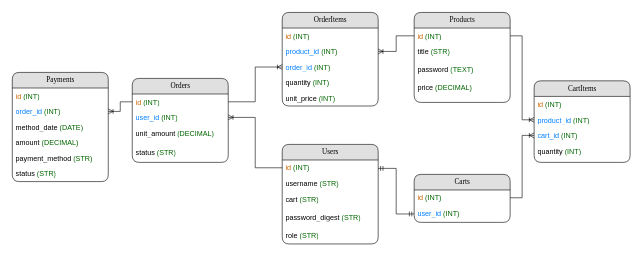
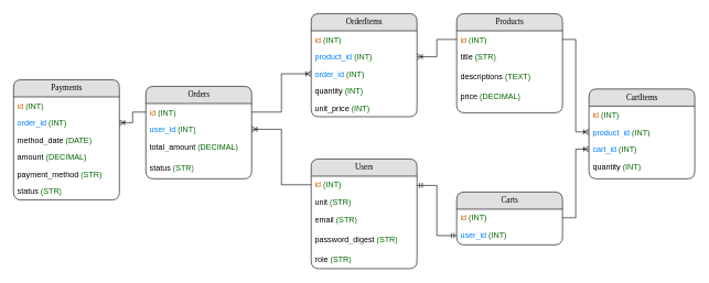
  <mxCell id="0" />
  <mxCell id="1" parent="0" />
  <mxCell id="2" value="Users" style="swimlane;html=1;fontStyle=0;childLayout=stackLayout;horizontal=1;startSize=26;fillColor=#e0e0e0;horizontalStack=0;resizeParent=1;resizeLast=0;collapsible=1;marginBottom=0;swimlaneFillColor=#ffffff;align=center;rounded=1;shadow=0;comic=0;labelBackgroundColor=none;strokeWidth=1;fontFamily=Verdana;fontSize=12" parent="1" vertex="1"><mxGeometry x="470" y="240" width="160" height="166" as="geometry"><mxRectangle x="160" y="74" width="70" height="30" as="alternateBounds" /></mxGeometry></mxCell>
  <mxCell id="3" value="&lt;font color=&quot;#cc6600&quot;&gt;id&lt;/font&gt; &lt;font color=&quot;#006600&quot;&gt;(INT)&lt;/font&gt;" style="text;html=1;strokeColor=none;fillColor=none;spacingLeft=4;spacingRight=4;whiteSpace=wrap;overflow=hidden;rotatable=0;points=[[0,0.5],[1,0.5]];portConstraint=eastwest;align=left;" vertex="1" parent="2"><mxGeometry y="26" width="160" height="26" as="geometry" /></mxCell>
- <mxCell id="4" value="username &lt;font color=&quot;#006600&quot;&gt;(STR)&lt;/font&gt;" style="text;html=1;strokeColor=none;fillColor=none;spacingLeft=4;spacingRight=4;whiteSpace=wrap;overflow=hidden;rotatable=0;points=[[0,0.5],[1,0.5]];portConstraint=eastwest;" parent="2" vertex="1"><mxGeometry y="52" width="160" height="26" as="geometry" /></mxCell>
- <mxCell id="5" value="cart &lt;font color=&quot;#006600&quot;&gt;(STR)&lt;/font&gt;" style="text;html=1;strokeColor=none;fillColor=none;spacingLeft=4;spacingRight=4;whiteSpace=wrap;overflow=hidden;rotatable=0;points=[[0,0.5],[1,0.5]];portConstraint=eastwest;" parent="2" vertex="1"><mxGeometry y="78" width="160" height="30" as="geometry" /></mxCell>
+ <mxCell id="4" value="unit &lt;font color=&quot;#006600&quot;&gt;(STR)&lt;/font&gt;" style="text;html=1;strokeColor=none;fillColor=none;spacingLeft=4;spacingRight=4;whiteSpace=wrap;overflow=hidden;rotatable=0;points=[[0,0.5],[1,0.5]];portConstraint=eastwest;" parent="2" vertex="1"><mxGeometry y="52" width="160" height="26" as="geometry" /></mxCell>
+ <mxCell id="5" value="email &lt;font color=&quot;#006600&quot;&gt;(STR)&lt;/font&gt;" style="text;html=1;strokeColor=none;fillColor=none;spacingLeft=4;spacingRight=4;whiteSpace=wrap;overflow=hidden;rotatable=0;points=[[0,0.5],[1,0.5]];portConstraint=eastwest;" parent="2" vertex="1"><mxGeometry y="78" width="160" height="30" as="geometry" /></mxCell>
  <mxCell id="6" value="password_digest &lt;font color=&quot;#006600&quot;&gt;(STR)&lt;/font&gt;" style="text;html=1;strokeColor=none;fillColor=none;spacingLeft=4;spacingRight=4;whiteSpace=wrap;overflow=hidden;rotatable=0;points=[[0,0.5],[1,0.5]];portConstraint=eastwest;" vertex="1" parent="2"><mxGeometry y="108" width="160" height="30" as="geometry" /></mxCell>
  <mxCell id="7" value="role &lt;font color=&quot;#006600&quot;&gt;(STR)&lt;/font&gt;" style="text;html=1;strokeColor=none;fillColor=none;spacingLeft=4;spacingRight=4;whiteSpace=wrap;overflow=hidden;rotatable=0;points=[[0,0.5],[1,0.5]];portConstraint=eastwest;" vertex="1" parent="2"><mxGeometry y="138" width="160" height="20" as="geometry" /></mxCell>
  <mxCell id="8" value="Payments" style="swimlane;html=1;fontStyle=0;childLayout=stackLayout;horizontal=1;startSize=26;fillColor=#e0e0e0;horizontalStack=0;resizeParent=1;resizeLast=0;collapsible=1;marginBottom=0;swimlaneFillColor=#ffffff;align=center;rounded=1;shadow=0;comic=0;labelBackgroundColor=none;strokeWidth=1;fontFamily=Verdana;fontSize=12" parent="1" vertex="1"><mxGeometry x="20" y="120" width="160" height="182" as="geometry" /></mxCell>
  <mxCell id="9" value="&lt;font color=&quot;#cc6600&quot;&gt;id &lt;/font&gt;&lt;font color=&quot;#006600&quot;&gt;(INT)&lt;/font&gt;" style="text;html=1;strokeColor=none;fillColor=none;spacingLeft=4;spacingRight=4;whiteSpace=wrap;overflow=hidden;rotatable=0;points=[[0,0.5],[1,0.5]];portConstraint=eastwest;" parent="8" vertex="1"><mxGeometry y="26" width="160" height="26" as="geometry" /></mxCell>
  <mxCell id="10" value="&lt;font color=&quot;#007fff&quot;&gt;order_id &lt;/font&gt;&lt;font color=&quot;#006600&quot;&gt;(INT)&lt;/font&gt;" style="text;html=1;strokeColor=none;fillColor=none;spacingLeft=4;spacingRight=4;whiteSpace=wrap;overflow=hidden;rotatable=0;points=[[0,0.5],[1,0.5]];portConstraint=eastwest;" parent="8" vertex="1"><mxGeometry y="52" width="160" height="26" as="geometry" /></mxCell>
  <mxCell id="11" value="method_date &lt;font color=&quot;#006600&quot;&gt;(DATE)&lt;/font&gt;" style="text;html=1;strokeColor=none;fillColor=none;spacingLeft=4;spacingRight=4;whiteSpace=wrap;overflow=hidden;rotatable=0;points=[[0,0.5],[1,0.5]];portConstraint=eastwest;" parent="8" vertex="1"><mxGeometry y="78" width="160" height="26" as="geometry" /></mxCell>
  <mxCell id="12" value="amount &lt;font color=&quot;#006600&quot;&gt;(DECIMAL)&lt;/font&gt;" style="text;html=1;strokeColor=none;fillColor=none;spacingLeft=4;spacingRight=4;whiteSpace=wrap;overflow=hidden;rotatable=0;points=[[0,0.5],[1,0.5]];portConstraint=eastwest;" vertex="1" parent="8"><mxGeometry y="104" width="160" height="26" as="geometry" /></mxCell>
  <mxCell id="13" value="payment_method &lt;font color=&quot;#006600&quot;&gt;(STR)&lt;/font&gt;" style="text;html=1;strokeColor=none;fillColor=none;spacingLeft=4;spacingRight=4;whiteSpace=wrap;overflow=hidden;rotatable=0;points=[[0,0.5],[1,0.5]];portConstraint=eastwest;" vertex="1" parent="8"><mxGeometry y="130" width="160" height="26" as="geometry" /></mxCell>
  <mxCell id="14" value="status&amp;nbsp;&lt;font color=&quot;#006600&quot;&gt;(STR)&lt;/font&gt;" style="text;html=1;strokeColor=none;fillColor=none;spacingLeft=4;spacingRight=4;whiteSpace=wrap;overflow=hidden;rotatable=0;points=[[0,0.5],[1,0.5]];portConstraint=eastwest;" vertex="1" parent="8"><mxGeometry y="156" width="160" height="26" as="geometry" /></mxCell>
  <mxCell id="15" value="Products" style="swimlane;html=1;fontStyle=0;childLayout=stackLayout;horizontal=1;startSize=26;fillColor=#e0e0e0;horizontalStack=0;resizeParent=1;resizeLast=0;collapsible=1;marginBottom=0;swimlaneFillColor=#ffffff;align=center;rounded=1;shadow=0;comic=0;labelBackgroundColor=none;strokeWidth=1;fontFamily=Verdana;fontSize=12" vertex="1" parent="1"><mxGeometry x="690" y="20" width="160" height="150" as="geometry"><mxRectangle x="160" y="74" width="70" height="30" as="alternateBounds" /></mxGeometry></mxCell>
  <mxCell id="16" value="&lt;span style=&quot;background-color: rgb(255, 255, 255);&quot;&gt;&lt;font color=&quot;#cc6600&quot;&gt;id&lt;/font&gt; &lt;font color=&quot;#006600&quot;&gt;(INT)&lt;/font&gt;&lt;/span&gt;" style="text;html=1;strokeColor=none;fillColor=none;spacingLeft=4;spacingRight=4;whiteSpace=wrap;overflow=hidden;rotatable=0;points=[[0,0.5],[1,0.5]];portConstraint=eastwest;" vertex="1" parent="15"><mxGeometry y="26" width="160" height="26" as="geometry" /></mxCell>
  <mxCell id="17" value="title &lt;font color=&quot;#006600&quot;&gt;(STR)&lt;/font&gt;" style="text;html=1;strokeColor=none;fillColor=none;spacingLeft=4;spacingRight=4;whiteSpace=wrap;overflow=hidden;rotatable=0;points=[[0,0.5],[1,0.5]];portConstraint=eastwest;" vertex="1" parent="15"><mxGeometry y="52" width="160" height="30" as="geometry" /></mxCell>
- <mxCell id="18" value="password &lt;font color=&quot;#006600&quot;&gt;(TEXT)&lt;/font&gt;" style="text;html=1;strokeColor=none;fillColor=none;spacingLeft=4;spacingRight=4;whiteSpace=wrap;overflow=hidden;rotatable=0;points=[[0,0.5],[1,0.5]];portConstraint=eastwest;" vertex="1" parent="15"><mxGeometry y="82" width="160" height="30" as="geometry" /></mxCell>
+ <mxCell id="18" value="descriptions &lt;font color=&quot;#006600&quot;&gt;(TEXT)&lt;/font&gt;" style="text;html=1;strokeColor=none;fillColor=none;spacingLeft=4;spacingRight=4;whiteSpace=wrap;overflow=hidden;rotatable=0;points=[[0,0.5],[1,0.5]];portConstraint=eastwest;" vertex="1" parent="15"><mxGeometry y="82" width="160" height="30" as="geometry" /></mxCell>
  <mxCell id="19" value="price &lt;font color=&quot;#006600&quot;&gt;(DECIMAL)&lt;/font&gt;" style="text;html=1;strokeColor=none;fillColor=none;spacingLeft=4;spacingRight=4;whiteSpace=wrap;overflow=hidden;rotatable=0;points=[[0,0.5],[1,0.5]];portConstraint=eastwest;" vertex="1" parent="15"><mxGeometry y="112" width="160" height="20" as="geometry" /></mxCell>
  <mxCell id="20" value="Orders" style="swimlane;html=1;fontStyle=0;childLayout=stackLayout;horizontal=1;startSize=26;fillColor=#e0e0e0;horizontalStack=0;resizeParent=1;resizeLast=0;collapsible=1;marginBottom=0;swimlaneFillColor=#ffffff;align=center;rounded=1;shadow=0;comic=0;labelBackgroundColor=none;strokeWidth=1;fontFamily=Verdana;fontSize=12" vertex="1" parent="1"><mxGeometry x="220" y="130" width="160" height="140" as="geometry"><mxRectangle x="160" y="74" width="70" height="30" as="alternateBounds" /></mxGeometry></mxCell>
  <mxCell id="21" value="&lt;font color=&quot;#cc6600&quot;&gt;id &lt;/font&gt;&lt;font color=&quot;#006600&quot;&gt;(INT)&lt;/font&gt;" style="text;html=1;strokeColor=none;fillColor=none;spacingLeft=4;spacingRight=4;whiteSpace=wrap;overflow=hidden;rotatable=0;points=[[0,0.5],[1,0.5]];portConstraint=eastwest;" vertex="1" parent="20"><mxGeometry y="26" width="160" height="26" as="geometry" /></mxCell>
  <mxCell id="22" value="&lt;font color=&quot;#007fff&quot;&gt;user_id&amp;nbsp;&lt;/font&gt;&lt;font color=&quot;#006600&quot;&gt;(INT)&lt;/font&gt;" style="text;html=1;strokeColor=none;fillColor=none;spacingLeft=4;spacingRight=4;whiteSpace=wrap;overflow=hidden;rotatable=0;points=[[0,0.5],[1,0.5]];portConstraint=eastwest;" vertex="1" parent="20"><mxGeometry y="52" width="160" height="26" as="geometry" /></mxCell>
- <mxCell id="23" value="unit_amount &lt;font color=&quot;#006600&quot;&gt;(DECIMAL)&lt;/font&gt;" style="text;html=1;strokeColor=none;fillColor=none;spacingLeft=4;spacingRight=4;whiteSpace=wrap;overflow=hidden;rotatable=0;points=[[0,0.5],[1,0.5]];portConstraint=eastwest;" vertex="1" parent="20"><mxGeometry y="78" width="160" height="32" as="geometry" /></mxCell>
+ <mxCell id="23" value="total_amount &lt;font color=&quot;#006600&quot;&gt;(DECIMAL)&lt;/font&gt;" style="text;html=1;strokeColor=none;fillColor=none;spacingLeft=4;spacingRight=4;whiteSpace=wrap;overflow=hidden;rotatable=0;points=[[0,0.5],[1,0.5]];portConstraint=eastwest;" vertex="1" parent="20"><mxGeometry y="78" width="160" height="32" as="geometry" /></mxCell>
  <mxCell id="24" value="status &lt;font color=&quot;#006600&quot;&gt;(STR)&lt;/font&gt;" style="text;html=1;strokeColor=none;fillColor=none;spacingLeft=4;spacingRight=4;whiteSpace=wrap;overflow=hidden;rotatable=0;points=[[0,0.5],[1,0.5]];portConstraint=eastwest;" vertex="1" parent="20"><mxGeometry y="110" width="160" height="30" as="geometry" /></mxCell>
  <mxCell id="25" value="Carts" style="swimlane;html=1;fontStyle=0;childLayout=stackLayout;horizontal=1;startSize=26;fillColor=#e0e0e0;horizontalStack=0;resizeParent=1;resizeLast=0;collapsible=1;marginBottom=0;swimlaneFillColor=#ffffff;align=center;rounded=1;shadow=0;comic=0;labelBackgroundColor=none;strokeWidth=1;fontFamily=Verdana;fontSize=12" vertex="1" parent="1"><mxGeometry x="690" y="290" width="160" height="80" as="geometry" /></mxCell>
  <mxCell id="26" value="&lt;font color=&quot;#cc6600&quot;&gt;id &lt;/font&gt;&lt;font color=&quot;#006600&quot;&gt;(INT)&lt;/font&gt;" style="text;html=1;strokeColor=none;fillColor=none;spacingLeft=4;spacingRight=4;whiteSpace=wrap;overflow=hidden;rotatable=0;points=[[0,0.5],[1,0.5]];portConstraint=eastwest;" vertex="1" parent="25"><mxGeometry y="26" width="160" height="26" as="geometry" /></mxCell>
  <mxCell id="27" value="&lt;font color=&quot;#007fff&quot;&gt;user_id &lt;/font&gt;&lt;font color=&quot;#006600&quot;&gt;(INT)&lt;/font&gt;" style="text;html=1;strokeColor=none;fillColor=none;spacingLeft=4;spacingRight=4;whiteSpace=wrap;overflow=hidden;rotatable=0;points=[[0,0.5],[1,0.5]];portConstraint=eastwest;" vertex="1" parent="25"><mxGeometry y="52" width="160" height="28" as="geometry" /></mxCell>
  <mxCell id="28" value="CartItems" style="swimlane;html=1;fontStyle=0;childLayout=stackLayout;horizontal=1;startSize=26;fillColor=#e0e0e0;horizontalStack=0;resizeParent=1;resizeLast=0;collapsible=1;marginBottom=0;swimlaneFillColor=#ffffff;align=center;rounded=1;shadow=0;comic=0;labelBackgroundColor=none;strokeWidth=1;fontFamily=Verdana;fontSize=12" vertex="1" parent="1"><mxGeometry x="890" y="134" width="160" height="136" as="geometry" /></mxCell>
  <mxCell id="29" value="&lt;font color=&quot;#cc6600&quot;&gt;id &lt;/font&gt;&lt;font color=&quot;#006600&quot;&gt;(INT)&lt;/font&gt;" style="text;html=1;strokeColor=none;fillColor=none;spacingLeft=4;spacingRight=4;whiteSpace=wrap;overflow=hidden;rotatable=0;points=[[0,0.5],[1,0.5]];portConstraint=eastwest;" vertex="1" parent="28"><mxGeometry y="26" width="160" height="26" as="geometry" /></mxCell>
  <mxCell id="30" value="&lt;font color=&quot;#007fff&quot;&gt;product_id &lt;/font&gt;&lt;font color=&quot;#006600&quot;&gt;(INT)&lt;/font&gt;" style="text;html=1;strokeColor=none;fillColor=none;spacingLeft=4;spacingRight=4;whiteSpace=wrap;overflow=hidden;rotatable=0;points=[[0,0.5],[1,0.5]];portConstraint=eastwest;" vertex="1" parent="28"><mxGeometry y="52" width="160" height="26" as="geometry" /></mxCell>
  <mxCell id="31" value="&lt;font color=&quot;#007fff&quot;&gt;cart_id &lt;/font&gt;&lt;font color=&quot;#006600&quot;&gt;(INT)&lt;/font&gt;" style="text;html=1;strokeColor=none;fillColor=none;spacingLeft=4;spacingRight=4;whiteSpace=wrap;overflow=hidden;rotatable=0;points=[[0,0.5],[1,0.5]];portConstraint=eastwest;" vertex="1" parent="28"><mxGeometry y="78" width="160" height="26" as="geometry" /></mxCell>
  <mxCell id="32" value="quantity &lt;font color=&quot;#006600&quot;&gt;(INT)&lt;/font&gt;" style="text;html=1;strokeColor=none;fillColor=none;spacingLeft=4;spacingRight=4;whiteSpace=wrap;overflow=hidden;rotatable=0;points=[[0,0.5],[1,0.5]];portConstraint=eastwest;" vertex="1" parent="28"><mxGeometry y="104" width="160" height="26" as="geometry" /></mxCell>
  <mxCell id="33" value="OrderItems" style="swimlane;html=1;fontStyle=0;childLayout=stackLayout;horizontal=1;startSize=26;fillColor=#e0e0e0;horizontalStack=0;resizeParent=1;resizeLast=0;collapsible=1;marginBottom=0;swimlaneFillColor=#ffffff;align=center;rounded=1;shadow=0;comic=0;labelBackgroundColor=none;strokeWidth=1;fontFamily=Verdana;fontSize=12" vertex="1" parent="1"><mxGeometry x="470" y="20" width="160" height="156" as="geometry" /></mxCell>
  <mxCell id="34" value="&lt;font color=&quot;#cc6600&quot;&gt;id&lt;/font&gt;&lt;font color=&quot;#007fff&quot;&gt; &lt;/font&gt;&lt;font color=&quot;#006600&quot;&gt;(INT)&lt;/font&gt;" style="text;html=1;strokeColor=none;fillColor=none;spacingLeft=4;spacingRight=4;whiteSpace=wrap;overflow=hidden;rotatable=0;points=[[0,0.5],[1,0.5]];portConstraint=eastwest;" vertex="1" parent="33"><mxGeometry y="26" width="160" height="26" as="geometry" /></mxCell>
  <mxCell id="35" value="&lt;font color=&quot;#007fff&quot;&gt;product_id &lt;/font&gt;&lt;font color=&quot;#006600&quot;&gt;(INT)&lt;/font&gt;" style="text;html=1;strokeColor=none;fillColor=none;spacingLeft=4;spacingRight=4;whiteSpace=wrap;overflow=hidden;rotatable=0;points=[[0,0.5],[1,0.5]];portConstraint=eastwest;" vertex="1" parent="33"><mxGeometry y="52" width="160" height="26" as="geometry" /></mxCell>
  <mxCell id="36" value="&lt;font color=&quot;#007fff&quot;&gt;order_id &lt;/font&gt;&lt;font color=&quot;#006600&quot;&gt;(INT)&lt;/font&gt;" style="text;html=1;strokeColor=none;fillColor=none;spacingLeft=4;spacingRight=4;whiteSpace=wrap;overflow=hidden;rotatable=0;points=[[0,0.5],[1,0.5]];portConstraint=eastwest;" vertex="1" parent="33"><mxGeometry y="78" width="160" height="26" as="geometry" /></mxCell>
  <mxCell id="37" value="quantity&lt;font color=&quot;#007fff&quot;&gt;&amp;nbsp;&lt;/font&gt;&lt;font color=&quot;#006600&quot;&gt;(INT)&lt;/font&gt;" style="text;html=1;strokeColor=none;fillColor=none;spacingLeft=4;spacingRight=4;whiteSpace=wrap;overflow=hidden;rotatable=0;points=[[0,0.5],[1,0.5]];portConstraint=eastwest;" vertex="1" parent="33"><mxGeometry y="104" width="160" height="26" as="geometry" /></mxCell>
  <mxCell id="38" value="unit_price&lt;font color=&quot;#007fff&quot;&gt;&amp;nbsp;&lt;/font&gt;&lt;font color=&quot;#006600&quot;&gt;(INT)&lt;/font&gt;" style="text;html=1;strokeColor=none;fillColor=none;spacingLeft=4;spacingRight=4;whiteSpace=wrap;overflow=hidden;rotatable=0;points=[[0,0.5],[1,0.5]];portConstraint=eastwest;" vertex="1" parent="33"><mxGeometry y="130" width="160" height="26" as="geometry" /></mxCell>
  <mxCell id="39" value="" style="edgeStyle=orthogonalEdgeStyle;fontSize=12;html=1;endArrow=ERoneToMany;rounded=0;exitX=1;exitY=0.5;exitDx=0;exitDy=0;entryX=0;entryY=0.5;entryDx=0;entryDy=0;" edge="1" parent="1" source="26" target="31"><mxGeometry width="100" height="100" relative="1" as="geometry"><mxPoint x="660" y="510" as="sourcePoint" /><mxPoint x="740" y="400" as="targetPoint" /></mxGeometry></mxCell>
  <mxCell id="40" value="" style="edgeStyle=entityRelationEdgeStyle;fontSize=12;html=1;endArrow=ERmandOne;startArrow=ERmandOne;rounded=0;exitX=1;exitY=0.538;exitDx=0;exitDy=0;exitPerimeter=0;entryX=0;entryY=0.5;entryDx=0;entryDy=0;" edge="1" parent="1" source="3" target="27"><mxGeometry width="100" height="100" relative="1" as="geometry"><mxPoint x="640" y="280" as="sourcePoint" /><mxPoint x="740" y="180" as="targetPoint" /></mxGeometry></mxCell>
  <mxCell id="41" value="" style="edgeStyle=orthogonalEdgeStyle;fontSize=12;html=1;endArrow=ERoneToMany;rounded=0;exitX=1;exitY=0.5;exitDx=0;exitDy=0;entryX=0;entryY=0.5;entryDx=0;entryDy=0;" edge="1" parent="1" source="16" target="30"><mxGeometry width="100" height="100" relative="1" as="geometry"><mxPoint x="920" y="50" as="sourcePoint" /><mxPoint x="1020" y="-50" as="targetPoint" /></mxGeometry></mxCell>
  <mxCell id="42" value="" style="edgeStyle=orthogonalEdgeStyle;fontSize=12;html=1;endArrow=ERoneToMany;rounded=0;entryX=1;entryY=0.5;entryDx=0;entryDy=0;exitX=0;exitY=0.5;exitDx=0;exitDy=0;" edge="1" parent="1" source="3" target="22"><mxGeometry width="100" height="100" relative="1" as="geometry"><mxPoint x="520" y="310" as="sourcePoint" /><mxPoint x="620" y="210" as="targetPoint" /></mxGeometry></mxCell>
  <mxCell id="43" value="" style="edgeStyle=orthogonalEdgeStyle;fontSize=12;html=1;endArrow=ERoneToMany;rounded=0;exitX=1;exitY=0.5;exitDx=0;exitDy=0;entryX=0;entryY=0.5;entryDx=0;entryDy=0;" edge="1" parent="1" source="21" target="36"><mxGeometry width="100" height="100" relative="1" as="geometry"><mxPoint x="520" y="310" as="sourcePoint" /><mxPoint x="620" y="210" as="targetPoint" /></mxGeometry></mxCell>
  <mxCell id="44" value="" style="edgeStyle=entityRelationEdgeStyle;fontSize=12;html=1;endArrow=ERoneToMany;rounded=0;entryX=1;entryY=0.5;entryDx=0;entryDy=0;exitX=0;exitY=0.5;exitDx=0;exitDy=0;" edge="1" parent="1" source="16" target="35"><mxGeometry width="100" height="100" relative="1" as="geometry"><mxPoint x="520" y="310" as="sourcePoint" /><mxPoint x="620" y="210" as="targetPoint" /></mxGeometry></mxCell>
  <mxCell id="45" value="" style="edgeStyle=orthogonalEdgeStyle;fontSize=12;html=1;endArrow=ERoneToMany;rounded=0;entryX=1;entryY=0.5;entryDx=0;entryDy=0;exitX=0;exitY=0.5;exitDx=0;exitDy=0;" edge="1" parent="1" source="21" target="10"><mxGeometry width="100" height="100" relative="1" as="geometry"><mxPoint x="520" y="310" as="sourcePoint" /><mxPoint x="620" y="210" as="targetPoint" /></mxGeometry></mxCell>
